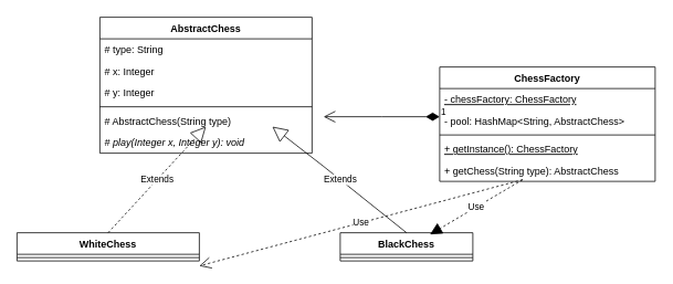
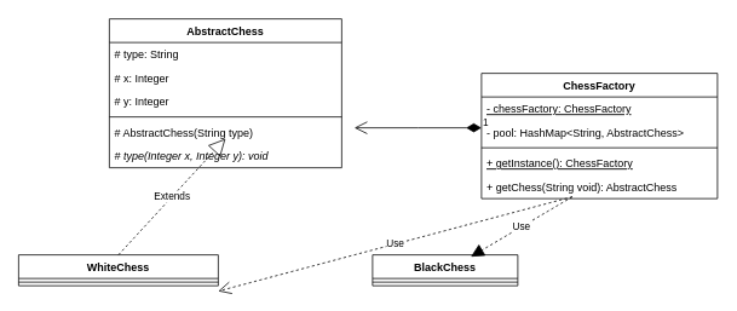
  <mxCell id="0" />
  <mxCell id="1" parent="0" />
  <mxCell id="2" value="AbstractChess" style="swimlane;fontStyle=1;align=center;verticalAlign=top;childLayout=stackLayout;horizontal=1;startSize=26;horizontalStack=0;resizeParent=1;resizeParentMax=0;resizeLast=0;collapsible=1;marginBottom=0;" parent="1" vertex="1"><mxGeometry x="120" y="20" width="256" height="164" as="geometry" /></mxCell>
  <mxCell id="3" value="# type: String" style="text;strokeColor=none;fillColor=none;align=left;verticalAlign=top;spacingLeft=4;spacingRight=4;overflow=hidden;rotatable=0;points=[[0,0.5],[1,0.5]];portConstraint=eastwest;" parent="2" vertex="1"><mxGeometry y="26" width="256" height="26" as="geometry" /></mxCell>
  <mxCell id="4" value="# x: Integer" style="text;strokeColor=none;fillColor=none;align=left;verticalAlign=top;spacingLeft=4;spacingRight=4;overflow=hidden;rotatable=0;points=[[0,0.5],[1,0.5]];portConstraint=eastwest;" parent="2" vertex="1"><mxGeometry y="52" width="256" height="26" as="geometry" /></mxCell>
  <mxCell id="5" value="# y: Integer" style="text;strokeColor=none;fillColor=none;align=left;verticalAlign=top;spacingLeft=4;spacingRight=4;overflow=hidden;rotatable=0;points=[[0,0.5],[1,0.5]];portConstraint=eastwest;" parent="2" vertex="1"><mxGeometry y="78" width="256" height="26" as="geometry" /></mxCell>
  <mxCell id="6" value="" style="line;strokeWidth=1;fillColor=none;align=left;verticalAlign=middle;spacingTop=-1;spacingLeft=3;spacingRight=3;rotatable=0;labelPosition=right;points=[];portConstraint=eastwest;strokeColor=inherit;" parent="2" vertex="1"><mxGeometry y="104" width="256" height="8" as="geometry" /></mxCell>
  <mxCell id="7" value="# AbstractChess(String type)" style="text;strokeColor=none;fillColor=none;align=left;verticalAlign=top;spacingLeft=4;spacingRight=4;overflow=hidden;rotatable=0;points=[[0,0.5],[1,0.5]];portConstraint=eastwest;" parent="2" vertex="1"><mxGeometry y="112" width="256" height="26" as="geometry" /></mxCell>
- <mxCell id="8" value="# play(Integer x, Integer y): void" style="text;strokeColor=none;fillColor=none;align=left;verticalAlign=top;spacingLeft=4;spacingRight=4;overflow=hidden;rotatable=0;points=[[0,0.5],[1,0.5]];portConstraint=eastwest;fontStyle=2" parent="2" vertex="1"><mxGeometry y="138" width="256" height="26" as="geometry" /></mxCell>
+ <mxCell id="8" value="# type(Integer x, Integer y): void" style="text;strokeColor=none;fillColor=none;align=left;verticalAlign=top;spacingLeft=4;spacingRight=4;overflow=hidden;rotatable=0;points=[[0,0.5],[1,0.5]];portConstraint=eastwest;fontStyle=2" parent="2" vertex="1"><mxGeometry y="138" width="256" height="26" as="geometry" /></mxCell>
  <mxCell id="9" value="WhiteChess" style="swimlane;fontStyle=1;align=center;verticalAlign=top;childLayout=stackLayout;horizontal=1;startSize=26;horizontalStack=0;resizeParent=1;resizeParentMax=0;resizeLast=0;collapsible=1;marginBottom=0;" parent="1" vertex="1"><mxGeometry x="20" y="280" width="220" height="34" as="geometry" /></mxCell>
  <mxCell id="10" value="" style="line;strokeWidth=1;fillColor=none;align=left;verticalAlign=middle;spacingTop=-1;spacingLeft=3;spacingRight=3;rotatable=0;labelPosition=right;points=[];portConstraint=eastwest;strokeColor=inherit;" parent="9" vertex="1"><mxGeometry y="26" width="220" height="8" as="geometry" /></mxCell>
  <mxCell id="11" value="BlackChess" style="swimlane;fontStyle=1;align=center;verticalAlign=top;childLayout=stackLayout;horizontal=1;startSize=26;horizontalStack=0;resizeParent=1;resizeParentMax=0;resizeLast=0;collapsible=1;marginBottom=0;" parent="1" vertex="1"><mxGeometry x="410" y="280" width="160" height="34" as="geometry" /></mxCell>
  <mxCell id="12" value="" style="line;strokeWidth=1;fillColor=none;align=left;verticalAlign=middle;spacingTop=-1;spacingLeft=3;spacingRight=3;rotatable=0;labelPosition=right;points=[];portConstraint=eastwest;strokeColor=inherit;" parent="11" vertex="1"><mxGeometry y="26" width="160" height="8" as="geometry" /></mxCell>
  <mxCell id="13" value="ChessFactory" style="swimlane;fontStyle=1;align=center;verticalAlign=top;childLayout=stackLayout;horizontal=1;startSize=26;horizontalStack=0;resizeParent=1;resizeParentMax=0;resizeLast=0;collapsible=1;marginBottom=0;" parent="1" vertex="1"><mxGeometry x="530" y="80" width="260" height="138" as="geometry" /></mxCell>
  <mxCell id="14" value="- chessFactory: ChessFactory" style="text;strokeColor=none;fillColor=none;align=left;verticalAlign=top;spacingLeft=4;spacingRight=4;overflow=hidden;rotatable=0;points=[[0,0.5],[1,0.5]];portConstraint=eastwest;fontStyle=4" parent="13" vertex="1"><mxGeometry y="26" width="260" height="26" as="geometry" /></mxCell>
  <mxCell id="15" value="- pool: HashMap&lt;String, AbstractChess&gt;" style="text;strokeColor=none;fillColor=none;align=left;verticalAlign=top;spacingLeft=4;spacingRight=4;overflow=hidden;rotatable=0;points=[[0,0.5],[1,0.5]];portConstraint=eastwest;" parent="13" vertex="1"><mxGeometry y="52" width="260" height="26" as="geometry" /></mxCell>
  <mxCell id="16" value="" style="line;strokeWidth=1;fillColor=none;align=left;verticalAlign=middle;spacingTop=-1;spacingLeft=3;spacingRight=3;rotatable=0;labelPosition=right;points=[];portConstraint=eastwest;strokeColor=inherit;" parent="13" vertex="1"><mxGeometry y="78" width="260" height="8" as="geometry" /></mxCell>
  <mxCell id="17" value="+ getInstance(): ChessFactory" style="text;strokeColor=none;fillColor=none;align=left;verticalAlign=top;spacingLeft=4;spacingRight=4;overflow=hidden;rotatable=0;points=[[0,0.5],[1,0.5]];portConstraint=eastwest;fontStyle=4" vertex="1" parent="13"><mxGeometry y="86" width="260" height="26" as="geometry" /></mxCell>
- <mxCell id="18" value="+ getChess(String type): AbstractChess " style="text;strokeColor=none;fillColor=none;align=left;verticalAlign=top;spacingLeft=4;spacingRight=4;overflow=hidden;rotatable=0;points=[[0,0.5],[1,0.5]];portConstraint=eastwest;" parent="13" vertex="1"><mxGeometry y="112" width="260" height="26" as="geometry" /></mxCell>
+ <mxCell id="18" value="+ getChess(String void): AbstractChess " style="text;strokeColor=none;fillColor=none;align=left;verticalAlign=top;spacingLeft=4;spacingRight=4;overflow=hidden;rotatable=0;points=[[0,0.5],[1,0.5]];portConstraint=eastwest;" parent="13" vertex="1"><mxGeometry y="112" width="260" height="26" as="geometry" /></mxCell>
  <mxCell id="19" value="Extends" style="endArrow=block;endSize=16;endFill=0;html=1;rounded=0;exitX=0.5;exitY=0;exitDx=0;exitDy=0;exitPerimeter=0;entryX=0.5;entryY=0.769;entryDx=0;entryDy=0;entryPerimeter=0;dashed=1;" parent="1" source="9" target="7" edge="1"><mxGeometry width="160" relative="1" as="geometry"><mxPoint x="150" y="190" as="sourcePoint" /><mxPoint x="310" y="190" as="targetPoint" /></mxGeometry></mxCell>
- <mxCell id="20" value="Extends" style="endArrow=block;endSize=16;endFill=0;html=1;rounded=0;exitX=0.5;exitY=0;exitDx=0;exitDy=0;entryX=0.813;entryY=0.769;entryDx=0;entryDy=0;entryPerimeter=0;" parent="1" source="11" target="7" edge="1"><mxGeometry width="160" relative="1" as="geometry"><mxPoint x="170" y="230" as="sourcePoint" /><mxPoint x="290" y="159.994" as="targetPoint" /><Array as="points"><mxPoint x="390" y="200" /></Array></mxGeometry></mxCell>
  <mxCell id="21" value="1" style="endArrow=open;html=1;endSize=12;startArrow=diamondThin;startSize=14;startFill=1;edgeStyle=orthogonalEdgeStyle;align=left;verticalAlign=bottom;rounded=0;exitX=0;exitY=0.308;exitDx=0;exitDy=0;exitPerimeter=0;" parent="1" source="15" edge="1"><mxGeometry x="-1" y="3" relative="1" as="geometry"><mxPoint x="340" y="210" as="sourcePoint" /><mxPoint x="390" y="140" as="targetPoint" /></mxGeometry></mxCell>
  <mxCell id="22" value="Use" style="endArrow=block;endSize=12;dashed=1;html=1;rounded=0;exitX=0.385;exitY=0.923;exitDx=0;exitDy=0;exitPerimeter=0;entryX=0.677;entryY=0.059;entryDx=0;entryDy=0;entryPerimeter=0;" parent="1" source="18" target="11" edge="1"><mxGeometry width="160" relative="1" as="geometry"><mxPoint x="610" y="200" as="sourcePoint" /><mxPoint x="500.08" y="260.004" as="targetPoint" /></mxGeometry></mxCell>
  <mxCell id="23" value="Use" style="endArrow=open;endSize=12;dashed=1;html=1;rounded=0;exitX=0.385;exitY=0.923;exitDx=0;exitDy=0;exitPerimeter=0;" parent="1" source="18" edge="1"><mxGeometry width="160" relative="1" as="geometry"><mxPoint x="630.1" y="189.998" as="sourcePoint" /><mxPoint x="240" y="320" as="targetPoint" /><Array as="points" /></mxGeometry></mxCell>
